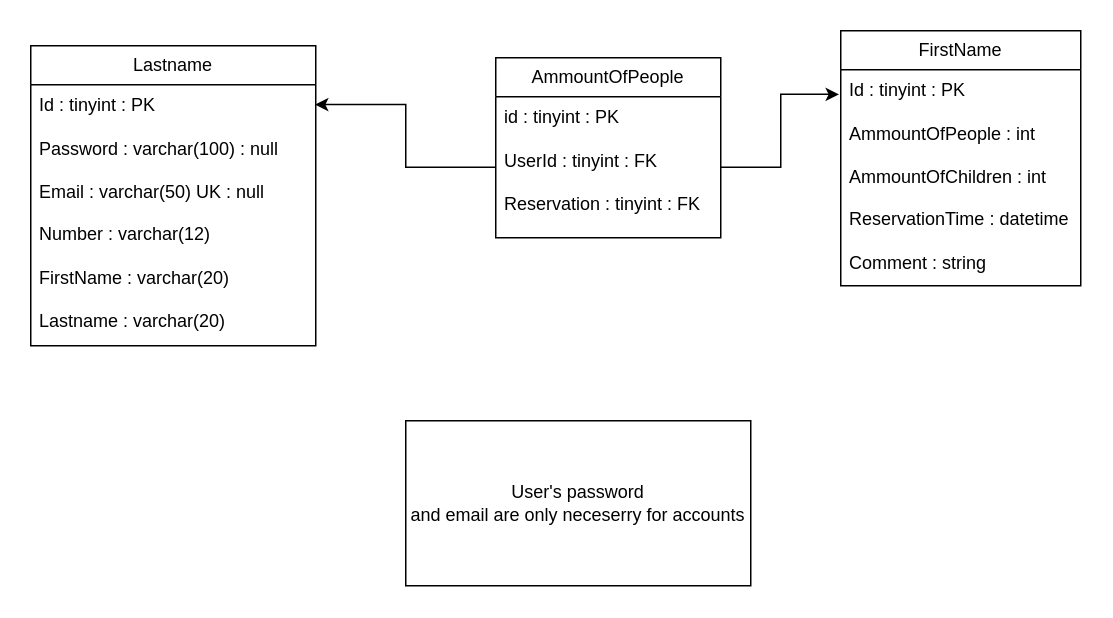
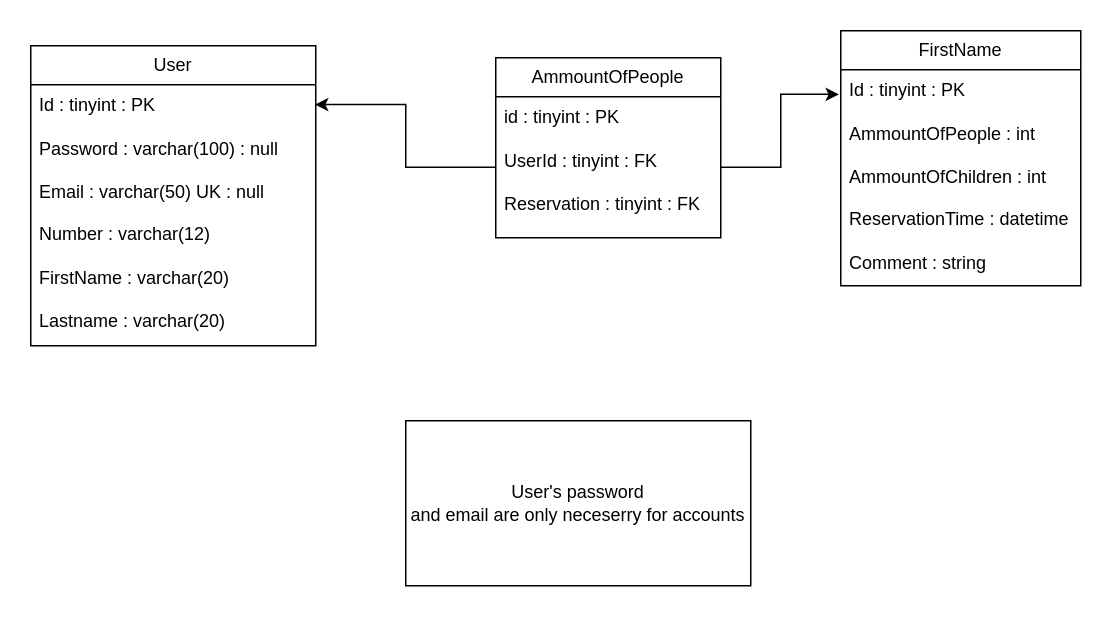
  <mxCell id="0" />
  <mxCell id="1" parent="0" />
- <mxCell id="2" value="Lastname" style="swimlane;fontStyle=0;childLayout=stackLayout;horizontal=1;startSize=26;fillColor=none;horizontalStack=0;resizeParent=1;resizeParentMax=0;resizeLast=0;collapsible=1;marginBottom=0;whiteSpace=wrap;html=1;" parent="1" vertex="1"><mxGeometry x="20" y="30" width="190" height="200" as="geometry" /></mxCell>
+ <mxCell id="2" value="User" style="swimlane;fontStyle=0;childLayout=stackLayout;horizontal=1;startSize=26;fillColor=none;horizontalStack=0;resizeParent=1;resizeParentMax=0;resizeLast=0;collapsible=1;marginBottom=0;whiteSpace=wrap;html=1;" parent="1" vertex="1"><mxGeometry x="20" y="30" width="190" height="200" as="geometry" /></mxCell>
  <mxCell id="3" value="Id : tinyint : PK&lt;br&gt;&lt;br&gt;Password : varchar(100) : null&lt;br&gt;&lt;br&gt;Email : varchar(50) UK : null&lt;br&gt;&lt;br&gt;Number : varchar(12)&lt;br&gt;&lt;br&gt;FirstName : varchar(20)&lt;br&gt;&lt;br&gt;Lastname : varchar(20)" style="text;strokeColor=none;fillColor=none;align=left;verticalAlign=top;spacingLeft=4;spacingRight=4;overflow=hidden;rotatable=0;points=[[0,0.5],[1,0.5]];portConstraint=eastwest;whiteSpace=wrap;html=1;" parent="2" vertex="1"><mxGeometry y="26" width="190" height="174" as="geometry" /></mxCell>
  <mxCell id="4" value="FirstName" style="swimlane;fontStyle=0;childLayout=stackLayout;horizontal=1;startSize=26;fillColor=none;horizontalStack=0;resizeParent=1;resizeParentMax=0;resizeLast=0;collapsible=1;marginBottom=0;whiteSpace=wrap;html=1;" parent="1" vertex="1"><mxGeometry x="560" y="20" width="160" height="170" as="geometry"><mxRectangle x="330" y="170" width="100" height="30" as="alternateBounds" /></mxGeometry></mxCell>
  <mxCell id="5" value="Id : tinyint : PK&lt;br style=&quot;border-color: var(--border-color);&quot;&gt;&lt;br&gt;AmmountOfPeople : int&lt;br&gt;&lt;br&gt;AmmountOfChildren : int&lt;br&gt;&lt;br style=&quot;border-color: var(--border-color);&quot;&gt;ReservationTime : datetime&lt;br style=&quot;border-color: var(--border-color);&quot;&gt;&lt;br style=&quot;border-color: var(--border-color);&quot;&gt;Comment : string" style="text;strokeColor=none;fillColor=none;align=left;verticalAlign=top;spacingLeft=4;spacingRight=4;overflow=hidden;rotatable=0;points=[[0,0.5],[1,0.5]];portConstraint=eastwest;whiteSpace=wrap;html=1;" parent="4" vertex="1"><mxGeometry y="26" width="160" height="144" as="geometry" /></mxCell>
  <mxCell id="6" value="AmmountOfPeople" style="swimlane;fontStyle=0;childLayout=stackLayout;horizontal=1;startSize=26;fillColor=none;horizontalStack=0;resizeParent=1;resizeParentMax=0;resizeLast=0;collapsible=1;marginBottom=0;whiteSpace=wrap;html=1;" parent="1" vertex="1"><mxGeometry x="330" y="38" width="150" height="120" as="geometry" /></mxCell>
  <mxCell id="7" value="id : tinyint : PK&lt;br&gt;&lt;br&gt;UserId : tinyint : FK&lt;br&gt;&lt;br&gt;Reservation : tinyint : FK" style="text;strokeColor=none;fillColor=none;align=left;verticalAlign=top;spacingLeft=4;spacingRight=4;overflow=hidden;rotatable=0;points=[[0,0.5],[1,0.5]];portConstraint=eastwest;whiteSpace=wrap;html=1;" parent="6" vertex="1"><mxGeometry y="26" width="150" height="94" as="geometry" /></mxCell>
  <mxCell id="8" style="edgeStyle=orthogonalEdgeStyle;rounded=0;orthogonalLoop=1;jettySize=auto;html=1;entryX=0.997;entryY=0.076;entryDx=0;entryDy=0;entryPerimeter=0;" parent="1" source="7" target="3" edge="1"><mxGeometry relative="1" as="geometry" /></mxCell>
  <mxCell id="9" style="edgeStyle=orthogonalEdgeStyle;rounded=0;orthogonalLoop=1;jettySize=auto;html=1;entryX=-0.007;entryY=0.114;entryDx=0;entryDy=0;entryPerimeter=0;" parent="1" source="7" target="5" edge="1"><mxGeometry relative="1" as="geometry" /></mxCell>
  <mxCell id="10" value="User's password&lt;br&gt;and email are only neceserry for accounts" style="whiteSpace=wrap;html=1;" parent="1" vertex="1"><mxGeometry x="270" y="280" width="230" height="110" as="geometry" /></mxCell>
